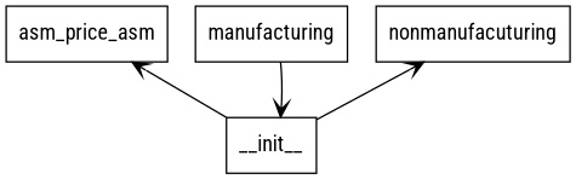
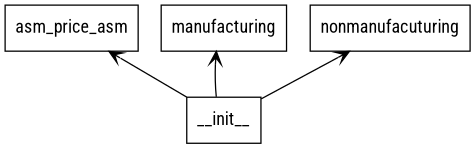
  digraph {
    fontname="Roboto Condensed"
    rankdir=BT
    node [fontname="Roboto Condensed" shape=box]
    edge [arrowhead=open arrowtail=none fontname="Roboto Condensed"]
    n1 [label=__init__]
    n2 [label=asm_price_asm]
    n3 [label=manufacturing]
    n4 [label=nonmanufacuturing]
    n1 -> n2
-   n3 -> n1
+   n1 -> n3
    n1 -> n4
  }
